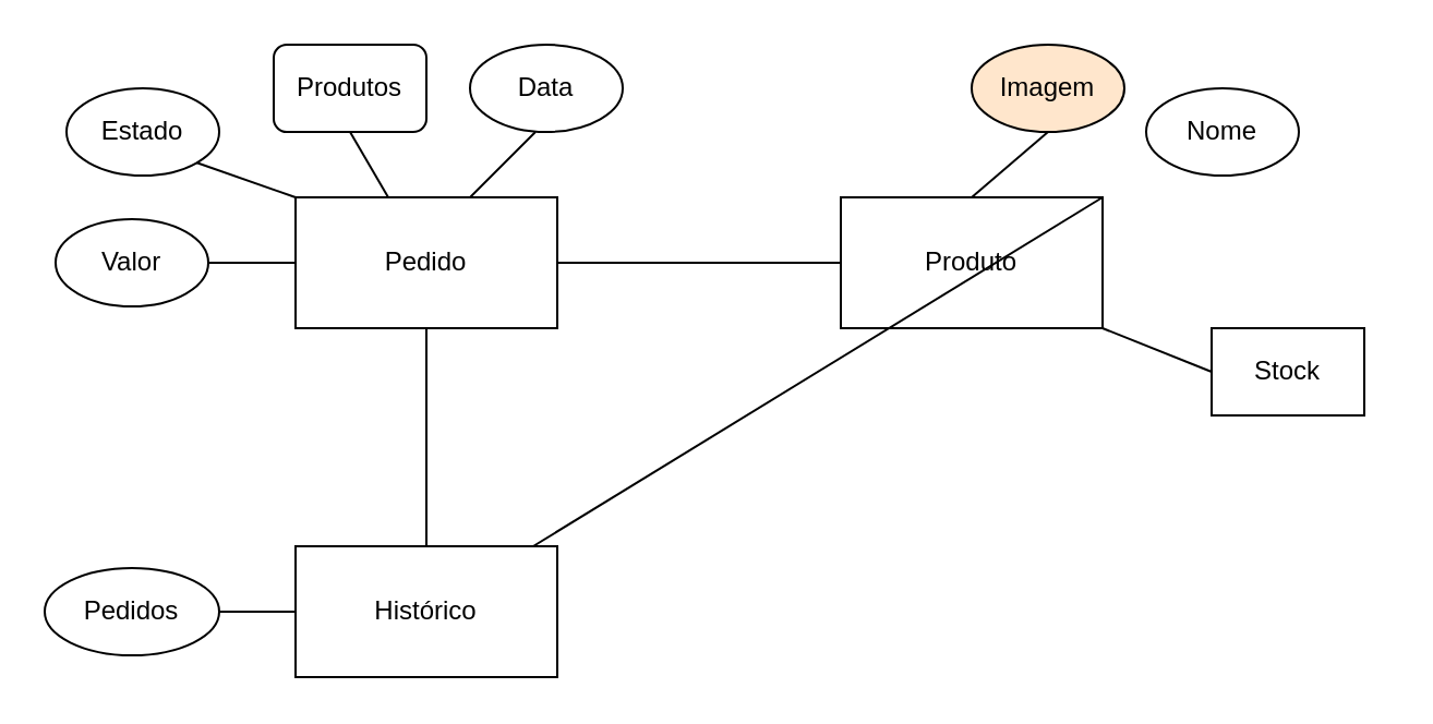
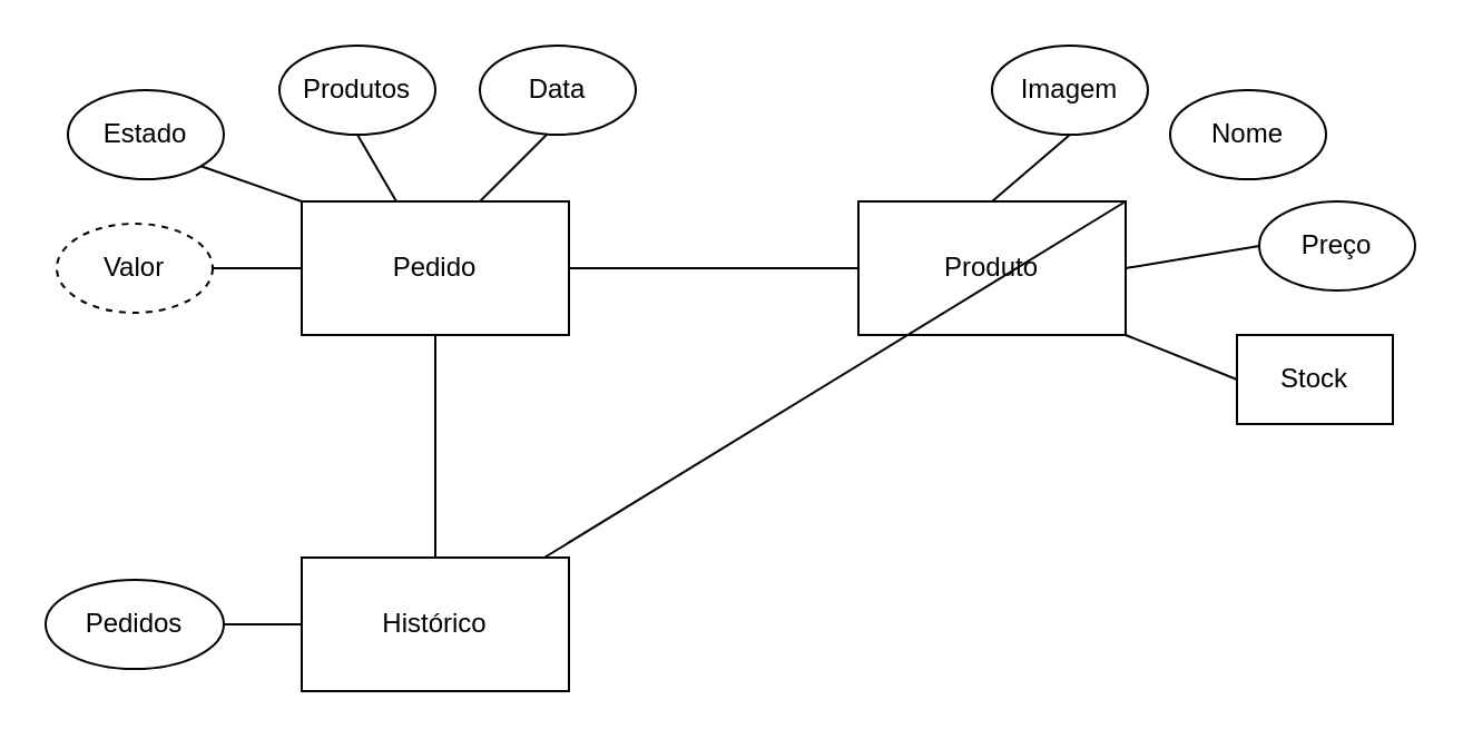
  <mxCell id="0" />
  <mxCell id="1" parent="0" />
  <mxCell id="2" value="Pedido" style="rounded=0;whiteSpace=wrap;html=1;" vertex="1" parent="1"><mxGeometry x="135" y="90" width="120" height="60" as="geometry" /></mxCell>
  <mxCell id="3" value="Estado" style="ellipse;whiteSpace=wrap;html=1;" vertex="1" parent="1"><mxGeometry x="30" y="40" width="70" height="40" as="geometry" /></mxCell>
  <mxCell id="4" value="Histórico" style="rounded=0;whiteSpace=wrap;html=1;" vertex="1" parent="1"><mxGeometry x="135" y="250" width="120" height="60" as="geometry" /></mxCell>
  <mxCell id="5" value="" style="endArrow=none;html=1;rounded=0;entryX=0.5;entryY=1;entryDx=0;entryDy=0;" edge="1" parent="1" target="2"><mxGeometry width="50" height="50" relative="1" as="geometry"><mxPoint x="195" y="250" as="sourcePoint" /><mxPoint x="245" y="200" as="targetPoint" /><Array as="points" /></mxGeometry></mxCell>
  <mxCell id="6" value="Pedidos" style="ellipse;whiteSpace=wrap;html=1;" vertex="1" parent="1"><mxGeometry x="20" y="260" width="80" height="40" as="geometry" /></mxCell>
- <mxCell id="7" value="Produtos" style="whiteSpace=wrap;html=1;rounded=1;" vertex="1" parent="1"><mxGeometry x="125" y="20" width="70" height="40" as="geometry" /></mxCell>
- <mxCell id="8" value="Valor" style="ellipse;whiteSpace=wrap;html=1;" vertex="1" parent="1"><mxGeometry x="25" y="100" width="70" height="40" as="geometry" /></mxCell>
+ <mxCell id="7" value="Produtos" style="ellipse;whiteSpace=wrap;html=1;" vertex="1" parent="1"><mxGeometry x="125" y="20" width="70" height="40" as="geometry" /></mxCell>
+ <mxCell id="8" value="Valor" style="ellipse;whiteSpace=wrap;html=1;dashed=1;" vertex="1" parent="1"><mxGeometry x="25" y="100" width="70" height="40" as="geometry" /></mxCell>
  <mxCell id="9" value="Data" style="ellipse;whiteSpace=wrap;html=1;" vertex="1" parent="1"><mxGeometry x="215" y="20" width="70" height="40" as="geometry" /></mxCell>
  <mxCell id="10" value="" style="endArrow=none;html=1;rounded=0;exitX=1;exitY=0.5;exitDx=0;exitDy=0;" edge="1" parent="1" source="8"><mxGeometry width="50" height="50" relative="1" as="geometry"><mxPoint x="85" y="170" as="sourcePoint" /><mxPoint x="135" y="120" as="targetPoint" /></mxGeometry></mxCell>
  <mxCell id="11" value="" style="endArrow=none;html=1;rounded=0;" edge="1" parent="1"><mxGeometry width="50" height="50" relative="1" as="geometry"><mxPoint x="215" y="90" as="sourcePoint" /><mxPoint x="245" y="60" as="targetPoint" /><Array as="points" /></mxGeometry></mxCell>
  <mxCell id="12" value="" style="endArrow=none;html=1;rounded=0;entryX=0.5;entryY=1;entryDx=0;entryDy=0;" edge="1" parent="1" source="2" target="7"><mxGeometry width="50" height="50" relative="1" as="geometry"><mxPoint x="225" y="100" as="sourcePoint" /><mxPoint x="255" y="70" as="targetPoint" /><Array as="points" /></mxGeometry></mxCell>
  <mxCell id="13" value="" style="endArrow=none;html=1;rounded=0;entryX=1;entryY=1;entryDx=0;entryDy=0;exitX=0;exitY=0;exitDx=0;exitDy=0;" edge="1" parent="1" source="2" target="3"><mxGeometry width="50" height="50" relative="1" as="geometry"><mxPoint x="235" y="110" as="sourcePoint" /><mxPoint x="265" y="80" as="targetPoint" /><Array as="points" /></mxGeometry></mxCell>
  <mxCell id="14" value="" style="endArrow=none;html=1;rounded=0;exitX=1;exitY=0.5;exitDx=0;exitDy=0;entryX=0;entryY=0.5;entryDx=0;entryDy=0;" edge="1" parent="1" source="6" target="4"><mxGeometry width="50" height="50" relative="1" as="geometry"><mxPoint x="245" y="120" as="sourcePoint" /><mxPoint x="275" y="90" as="targetPoint" /><Array as="points" /></mxGeometry></mxCell>
  <mxCell id="15" value="Produto" style="rounded=0;whiteSpace=wrap;html=1;" vertex="1" parent="1"><mxGeometry x="385" y="90" width="120" height="60" as="geometry" /></mxCell>
+ <mxCell id="16" value="Preço" style="ellipse;whiteSpace=wrap;html=1;" vertex="1" parent="1"><mxGeometry x="565" y="90" width="70" height="40" as="geometry" /></mxCell>
  <mxCell id="17" value="Nome" style="ellipse;whiteSpace=wrap;html=1;" vertex="1" parent="1"><mxGeometry x="525" y="40" width="70" height="40" as="geometry" /></mxCell>
- <mxCell id="18" value="Imagem" style="ellipse;whiteSpace=wrap;html=1;fillColor=#ffe6cc;" vertex="1" parent="1"><mxGeometry x="445" y="20" width="70" height="40" as="geometry" /></mxCell>
+ <mxCell id="18" value="Imagem" style="ellipse;whiteSpace=wrap;html=1;" vertex="1" parent="1"><mxGeometry x="445" y="20" width="70" height="40" as="geometry" /></mxCell>
  <mxCell id="19" value="" style="endArrow=none;html=1;rounded=0;entryX=0;entryY=0.5;entryDx=0;entryDy=0;exitX=1;exitY=0.5;exitDx=0;exitDy=0;" edge="1" parent="1" source="2" target="15"><mxGeometry width="50" height="50" relative="1" as="geometry"><mxPoint x="405" y="260" as="sourcePoint" /><mxPoint x="455" y="210" as="targetPoint" /></mxGeometry></mxCell>
  <mxCell id="20" value="" style="endArrow=none;html=1;rounded=0;entryX=0.5;entryY=1;entryDx=0;entryDy=0;" edge="1" parent="1" target="18"><mxGeometry width="50" height="50" relative="1" as="geometry"><mxPoint x="445" y="90" as="sourcePoint" /><mxPoint x="455" y="210" as="targetPoint" /></mxGeometry></mxCell>
  <mxCell id="21" value="" style="endArrow=none;html=1;rounded=0;exitX=1;exitY=0;exitDx=0;exitDy=0;" edge="1" parent="1" source="15" target="4"><mxGeometry width="50" height="50" relative="1" as="geometry"><mxPoint x="405" y="260" as="sourcePoint" /><mxPoint x="455" y="210" as="targetPoint" /></mxGeometry></mxCell>
+ <mxCell id="22" value="" style="endArrow=none;html=1;rounded=0;entryX=0;entryY=0.5;entryDx=0;entryDy=0;exitX=1;exitY=0.5;exitDx=0;exitDy=0;" edge="1" parent="1" source="15" target="16"><mxGeometry width="50" height="50" relative="1" as="geometry"><mxPoint x="405" y="260" as="sourcePoint" /><mxPoint x="455" y="210" as="targetPoint" /></mxGeometry></mxCell>
  <mxCell id="23" value="Stock" style="whiteSpace=wrap;html=1;rounded=0;" vertex="1" parent="1"><mxGeometry x="555" y="150" width="70" height="40" as="geometry" /></mxCell>
  <mxCell id="24" value="" style="endArrow=none;html=1;rounded=0;entryX=0;entryY=0.5;entryDx=0;entryDy=0;exitX=1;exitY=1;exitDx=0;exitDy=0;" edge="1" parent="1" source="15" target="23"><mxGeometry width="50" height="50" relative="1" as="geometry"><mxPoint x="515" y="130" as="sourcePoint" /><mxPoint x="575" y="120" as="targetPoint" /></mxGeometry></mxCell>
